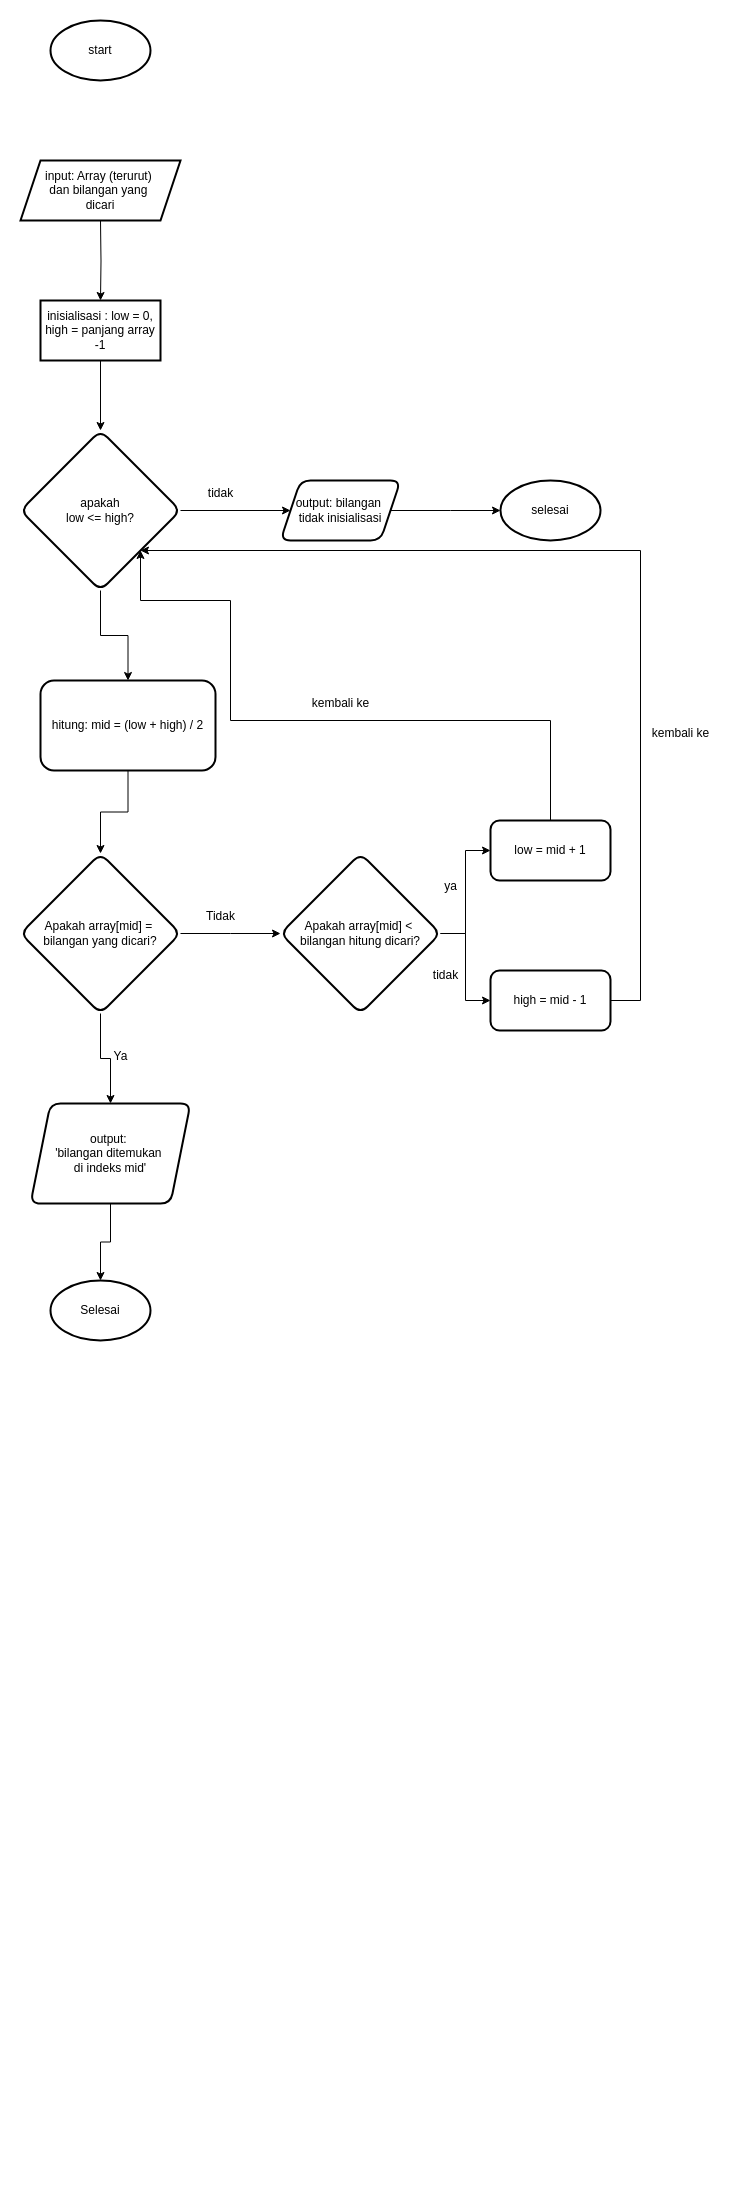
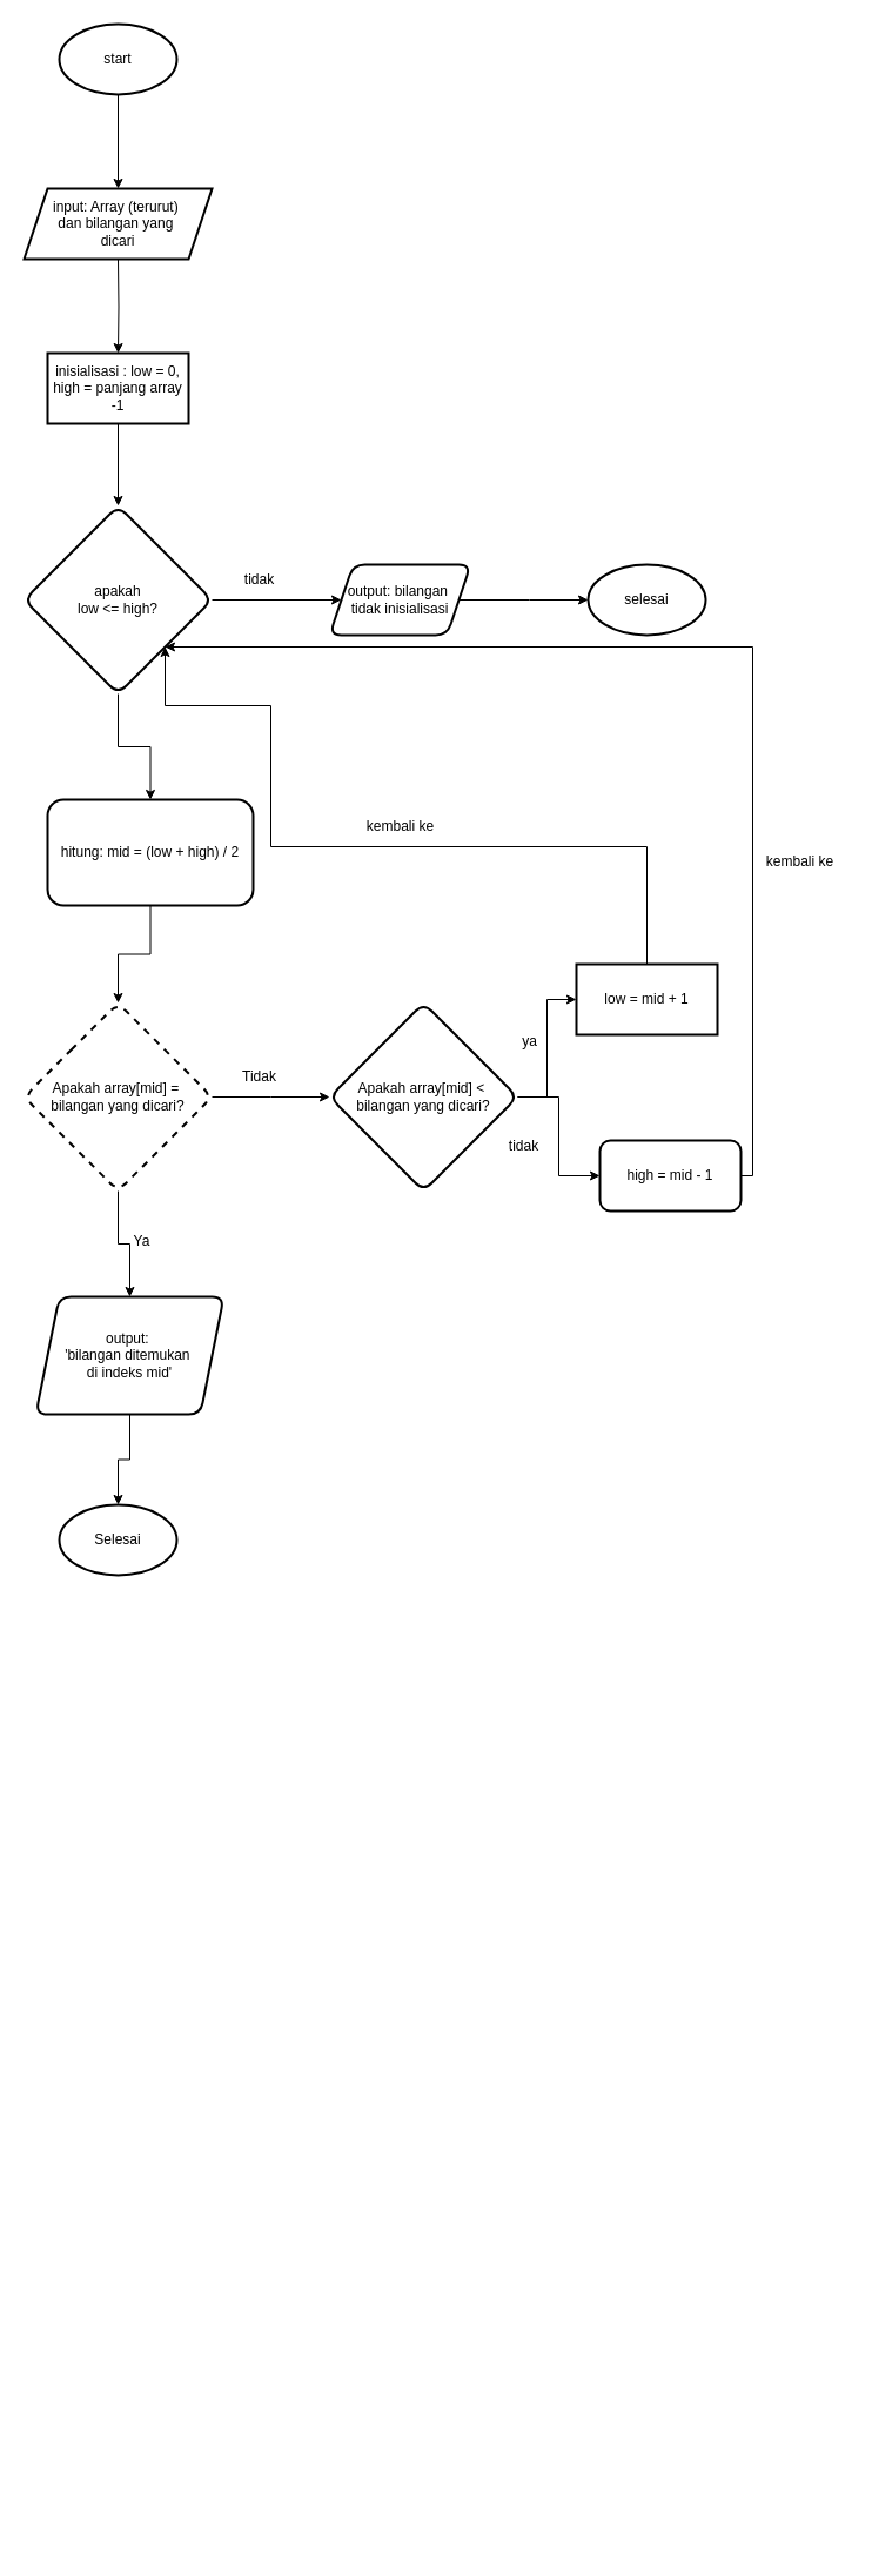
  <mxCell id="0" />
  <mxCell id="1" parent="0" />
  <mxCell id="2" value="Yes" style="edgeStyle=orthogonalEdgeStyle;rounded=0;html=1;jettySize=auto;orthogonalLoop=1;fontSize=11;endArrow=block;endFill=0;endSize=8;strokeWidth=1;shadow=0;labelBackgroundColor=none;" parent="1" edge="1"><mxGeometry y="10" relative="1" as="geometry"><mxPoint as="offset" /><mxPoint x="180" y="2170" as="sourcePoint" /></mxGeometry></mxCell>
+ <mxCell id="3" value="" style="edgeStyle=orthogonalEdgeStyle;rounded=0;orthogonalLoop=1;jettySize=auto;html=1;" edge="1" parent="1" source="4" target="11"><mxGeometry relative="1" as="geometry" /></mxCell>
  <mxCell id="4" value="start" style="strokeWidth=2;html=1;shape=mxgraph.flowchart.start_1;whiteSpace=wrap;" vertex="1" parent="1"><mxGeometry x="50" y="20" width="100" height="60" as="geometry" /></mxCell>
  <mxCell id="5" value="" style="edgeStyle=orthogonalEdgeStyle;rounded=0;orthogonalLoop=1;jettySize=auto;html=1;" edge="1" parent="1" target="7"><mxGeometry relative="1" as="geometry"><mxPoint x="100" y="220" as="sourcePoint" /></mxGeometry></mxCell>
  <mxCell id="6" value="" style="edgeStyle=orthogonalEdgeStyle;rounded=0;orthogonalLoop=1;jettySize=auto;html=1;" edge="1" parent="1" source="7" target="10"><mxGeometry relative="1" as="geometry" /></mxCell>
  <mxCell id="7" value="inisialisasi : low = 0, high = panjang array -1" style="whiteSpace=wrap;html=1;strokeWidth=2;rounded=0;" vertex="1" parent="1"><mxGeometry x="40" y="300" width="120" height="60" as="geometry" /></mxCell>
  <mxCell id="8" value="" style="edgeStyle=orthogonalEdgeStyle;rounded=0;orthogonalLoop=1;jettySize=auto;html=1;" edge="1" parent="1" source="10" target="13"><mxGeometry relative="1" as="geometry" /></mxCell>
  <mxCell id="9" value="" style="edgeStyle=orthogonalEdgeStyle;rounded=0;orthogonalLoop=1;jettySize=auto;html=1;" edge="1" parent="1" source="10" target="28"><mxGeometry relative="1" as="geometry" /></mxCell>
  <mxCell id="10" value="apakah&lt;div&gt;low &amp;lt;= high?&lt;/div&gt;" style="rhombus;whiteSpace=wrap;html=1;rounded=1;strokeWidth=2;" vertex="1" parent="1"><mxGeometry x="20" y="430" width="160" height="160" as="geometry" /></mxCell>
  <mxCell id="11" value="input: Array (terurut)&amp;nbsp;&lt;div&gt;dan bilangan yang&amp;nbsp;&lt;/div&gt;&lt;div&gt;dicari&lt;/div&gt;" style="shape=parallelogram;perimeter=parallelogramPerimeter;whiteSpace=wrap;html=1;fixedSize=1;strokeWidth=2;" vertex="1" parent="1"><mxGeometry x="20" y="160" width="160" height="60" as="geometry" /></mxCell>
  <mxCell id="12" value="" style="edgeStyle=orthogonalEdgeStyle;rounded=0;orthogonalLoop=1;jettySize=auto;html=1;" edge="1" parent="1" source="13"><mxGeometry relative="1" as="geometry"><mxPoint x="500" y="510" as="targetPoint" /></mxGeometry></mxCell>
  <mxCell id="13" value="output: bilangan&amp;nbsp;&lt;div&gt;&lt;span style=&quot;background-color: transparent; color: light-dark(rgb(0, 0, 0), rgb(255, 255, 255));&quot;&gt;t&lt;/span&gt;&lt;span style=&quot;background-color: transparent; color: light-dark(rgb(0, 0, 0), rgb(255, 255, 255));&quot;&gt;idak inisialisasi&lt;/span&gt;&lt;/div&gt;" style="shape=parallelogram;perimeter=parallelogramPerimeter;whiteSpace=wrap;html=1;fixedSize=1;rounded=1;strokeWidth=2;" vertex="1" parent="1"><mxGeometry x="280" y="480" width="120" height="60" as="geometry" /></mxCell>
  <mxCell id="14" value="tidak" style="text;html=1;align=center;verticalAlign=middle;resizable=0;points=[];autosize=1;strokeColor=none;fillColor=none;" vertex="1" parent="1"><mxGeometry x="195" y="478" width="50" height="30" as="geometry" /></mxCell>
  <mxCell id="15" value="selesai" style="strokeWidth=2;html=1;shape=mxgraph.flowchart.start_1;whiteSpace=wrap;" vertex="1" parent="1"><mxGeometry x="500" y="480" width="100" height="60" as="geometry" /></mxCell>
  <mxCell id="16" value="" style="edgeStyle=orthogonalEdgeStyle;rounded=0;orthogonalLoop=1;jettySize=auto;html=1;" edge="1" parent="1" source="18"><mxGeometry relative="1" as="geometry"><mxPoint x="280" y="933" as="targetPoint" /></mxGeometry></mxCell>
  <mxCell id="17" value="" style="edgeStyle=orthogonalEdgeStyle;rounded=0;orthogonalLoop=1;jettySize=auto;html=1;" edge="1" parent="1" source="18" target="24"><mxGeometry relative="1" as="geometry" /></mxCell>
- <mxCell id="18" value="Apakah array[mid] =&amp;nbsp;&lt;div&gt;bilangan yang dicari?&lt;/div&gt;" style="rhombus;whiteSpace=wrap;html=1;rounded=1;strokeWidth=2;" vertex="1" parent="1"><mxGeometry x="20" y="853" width="160" height="160" as="geometry" /></mxCell>
+ <mxCell id="18" value="Apakah array[mid] =&amp;nbsp;&lt;div&gt;bilangan yang dicari?&lt;/div&gt;" style="rhombus;whiteSpace=wrap;html=1;rounded=1;strokeWidth=2;dashed=1;" vertex="1" parent="1"><mxGeometry x="20" y="853" width="160" height="160" as="geometry" /></mxCell>
  <mxCell id="19" value="Tidak" style="text;html=1;align=center;verticalAlign=middle;resizable=0;points=[];autosize=1;strokeColor=none;fillColor=none;" vertex="1" parent="1"><mxGeometry x="195" y="901" width="50" height="30" as="geometry" /></mxCell>
  <mxCell id="20" value="" style="edgeStyle=orthogonalEdgeStyle;rounded=0;orthogonalLoop=1;jettySize=auto;html=1;" edge="1" parent="1" source="22" target="29"><mxGeometry relative="1" as="geometry" /></mxCell>
  <mxCell id="21" value="" style="edgeStyle=orthogonalEdgeStyle;rounded=0;orthogonalLoop=1;jettySize=auto;html=1;" edge="1" parent="1" source="22" target="32"><mxGeometry relative="1" as="geometry" /></mxCell>
- <mxCell id="22" value="Apakah array[mid] &amp;lt;&amp;nbsp;&lt;div&gt;bilangan hitung dicari?&lt;/div&gt;" style="rhombus;whiteSpace=wrap;html=1;rounded=1;strokeWidth=2;" vertex="1" parent="1"><mxGeometry x="280" y="853" width="160" height="160" as="geometry" /></mxCell>
+ <mxCell id="22" value="Apakah array[mid] &amp;lt;&amp;nbsp;&lt;div&gt;bilangan yang dicari?&lt;/div&gt;" style="rhombus;whiteSpace=wrap;html=1;rounded=1;strokeWidth=2;" vertex="1" parent="1"><mxGeometry x="280" y="853" width="160" height="160" as="geometry" /></mxCell>
  <mxCell id="23" value="" style="edgeStyle=orthogonalEdgeStyle;rounded=0;orthogonalLoop=1;jettySize=auto;html=1;" edge="1" parent="1" source="24" target="26"><mxGeometry relative="1" as="geometry" /></mxCell>
  <mxCell id="24" value="output:&amp;nbsp;&lt;div&gt;'bilangan ditemukan&amp;nbsp;&lt;/div&gt;&lt;div&gt;di indeks mid'&lt;/div&gt;" style="shape=parallelogram;perimeter=parallelogramPerimeter;whiteSpace=wrap;html=1;fixedSize=1;rounded=1;strokeWidth=2;" vertex="1" parent="1"><mxGeometry x="30" y="1103" width="160" height="100" as="geometry" /></mxCell>
  <mxCell id="25" value="Ya" style="text;html=1;align=center;verticalAlign=middle;resizable=0;points=[];autosize=1;strokeColor=none;fillColor=none;" vertex="1" parent="1"><mxGeometry x="100" y="1041" width="40" height="30" as="geometry" /></mxCell>
  <mxCell id="26" value="Selesai" style="strokeWidth=2;html=1;shape=mxgraph.flowchart.start_1;whiteSpace=wrap;" vertex="1" parent="1"><mxGeometry x="50" y="1280" width="100" height="60" as="geometry" /></mxCell>
  <mxCell id="27" value="" style="edgeStyle=orthogonalEdgeStyle;rounded=0;orthogonalLoop=1;jettySize=auto;html=1;" edge="1" parent="1" source="28" target="18"><mxGeometry relative="1" as="geometry" /></mxCell>
  <mxCell id="28" value="hitung: mid = (low + high) / 2" style="whiteSpace=wrap;html=1;rounded=1;strokeWidth=2;" vertex="1" parent="1"><mxGeometry x="40" y="680" width="175" height="90" as="geometry" /></mxCell>
- <mxCell id="29" value="low = mid + 1" style="rounded=1;whiteSpace=wrap;html=1;strokeWidth=2;" vertex="1" parent="1"><mxGeometry x="490" y="820" width="120" height="60" as="geometry" /></mxCell>
+ <mxCell id="29" value="low = mid + 1" style="whiteSpace=wrap;html=1;strokeWidth=2;rounded=0;" vertex="1" parent="1"><mxGeometry x="490" y="820" width="120" height="60" as="geometry" /></mxCell>
  <mxCell id="30" value="" style="endArrow=classic;html=1;rounded=0;exitX=0.5;exitY=0;exitDx=0;exitDy=0;entryX=1;entryY=1;entryDx=0;entryDy=0;" edge="1" parent="1" source="29" target="10"><mxGeometry width="50" height="50" relative="1" as="geometry"><mxPoint x="250" y="720" as="sourcePoint" /><mxPoint x="300" y="670" as="targetPoint" /><Array as="points"><mxPoint x="550" y="720" /><mxPoint x="230" y="720" /><mxPoint x="230" y="600" /><mxPoint x="140" y="600" /></Array></mxGeometry></mxCell>
  <mxCell id="31" value="ya" style="text;html=1;align=center;verticalAlign=middle;resizable=0;points=[];autosize=1;strokeColor=none;fillColor=none;" vertex="1" parent="1"><mxGeometry x="430" y="871" width="40" height="30" as="geometry" /></mxCell>
- <mxCell id="32" value="high = mid - 1" style="whiteSpace=wrap;html=1;rounded=1;strokeWidth=2;" vertex="1" parent="1"><mxGeometry x="490" y="970" width="120" height="60" as="geometry" /></mxCell>
+ <mxCell id="32" value="high = mid - 1" style="whiteSpace=wrap;html=1;rounded=1;strokeWidth=2;" vertex="1" parent="1"><mxGeometry x="510" y="970" width="120" height="60" as="geometry" /></mxCell>
  <mxCell id="33" value="tidak" style="text;html=1;align=center;verticalAlign=middle;resizable=0;points=[];autosize=1;strokeColor=none;fillColor=none;" vertex="1" parent="1"><mxGeometry x="420" y="960" width="50" height="30" as="geometry" /></mxCell>
  <mxCell id="34" value="" style="endArrow=classic;html=1;rounded=0;exitX=1;exitY=0.5;exitDx=0;exitDy=0;entryX=1;entryY=1;entryDx=0;entryDy=0;" edge="1" parent="1" source="32" target="10"><mxGeometry width="50" height="50" relative="1" as="geometry"><mxPoint x="250" y="910" as="sourcePoint" /><mxPoint x="300" y="860" as="targetPoint" /><Array as="points"><mxPoint x="640" y="1000" /><mxPoint x="640" y="550" /></Array></mxGeometry></mxCell>
  <mxCell id="35" value="kembali ke" style="text;html=1;align=center;verticalAlign=middle;resizable=0;points=[];autosize=1;strokeColor=none;fillColor=none;" vertex="1" parent="1"><mxGeometry x="300" y="688" width="80" height="30" as="geometry" /></mxCell>
  <mxCell id="36" value="kembali ke" style="text;html=1;align=center;verticalAlign=middle;resizable=0;points=[];autosize=1;strokeColor=none;fillColor=none;" vertex="1" parent="1"><mxGeometry x="640" y="718" width="80" height="30" as="geometry" /></mxCell>
